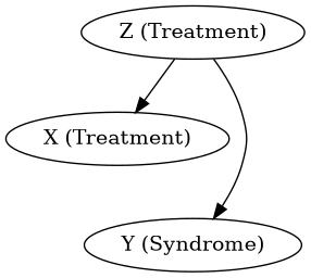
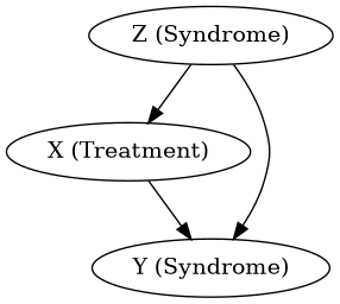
  strict digraph {
    node [y=0]
-   "Z (Syndrome)" [x=0 y=1 label="Z (Treatment)"]
+   "Z (Syndrome)" [x=0 y=1]
    "X (Treatment)" [x=-1]
    n3 [label="Y (Syndrome)" x=1]
    "Z (Syndrome)" -> "X (Treatment)"
    "Z (Syndrome)" -> n3
+   "X (Treatment)" -> n3
  }
